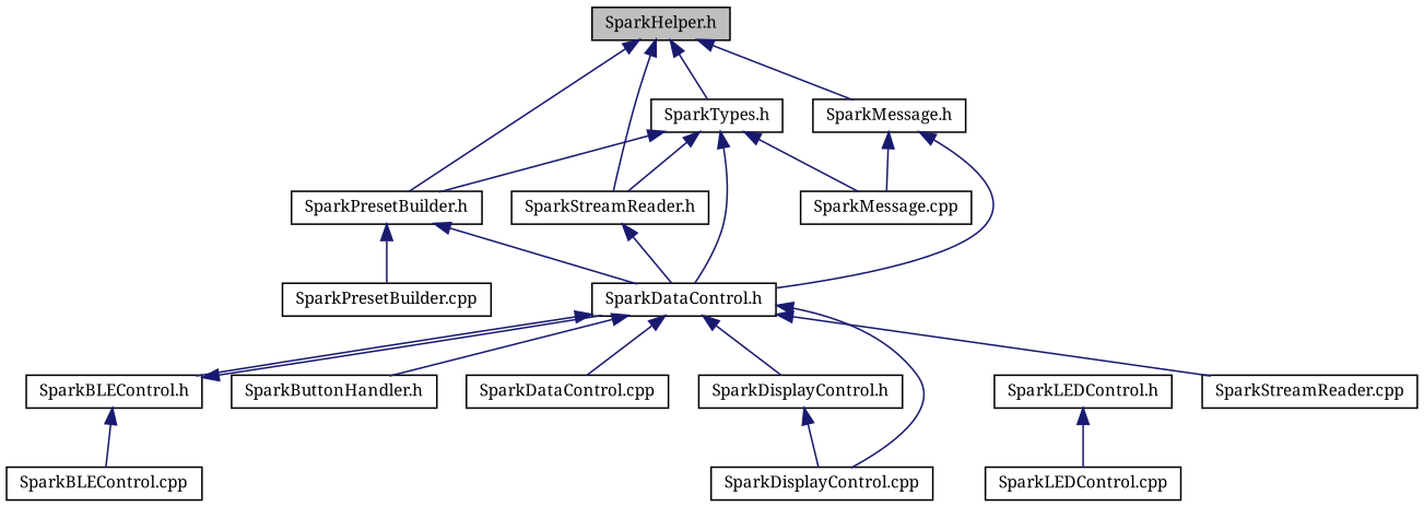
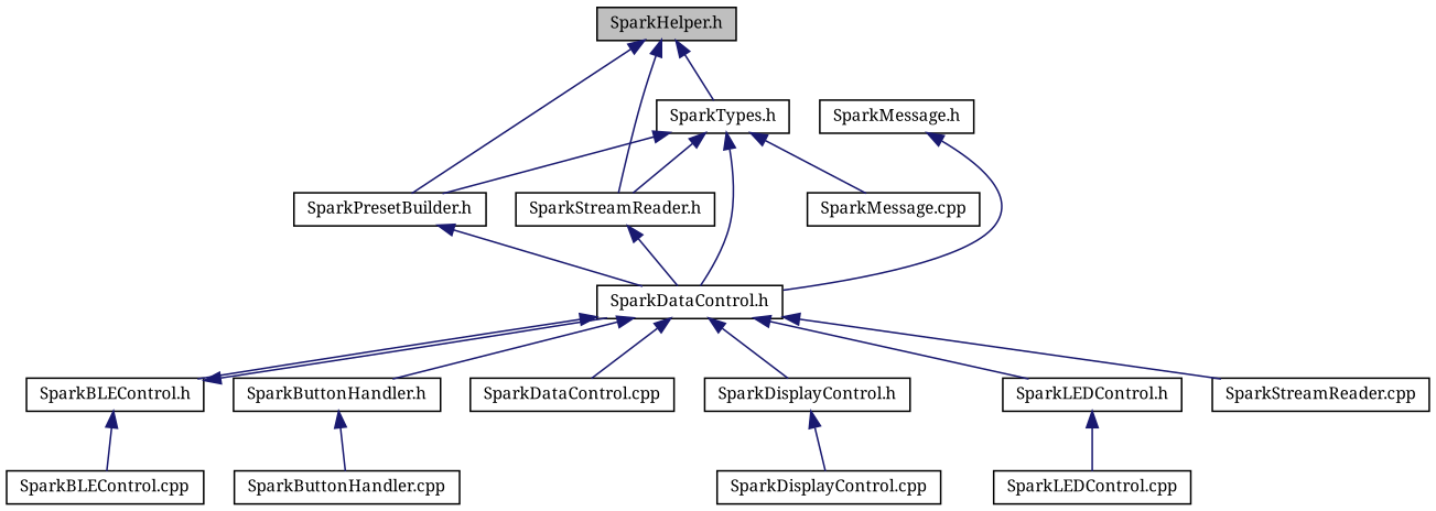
  digraph {
    fontname="Noto Serif"
    node [color=black fillcolor=white fontname="Noto Serif" fontsize=10 shape=record style=filled]
    edge [color=midnightblue dir=back fontname="Noto Serif" fontsize=10 labelfontname=Helvetica labelfontsize=10 style=solid]
    n1 [fillcolor=grey75 fontcolor=black height=0.2 label="SparkHelper.h" width=0.4]
    n2 [height=0.2 label="SparkMessage.h" width=0.4]
    n3 [height=0.2 label="SparkPresetBuilder.h" width=0.4]
    n4 [height=0.2 label="SparkStreamReader.h" width=0.4]
    n5 [height=0.2 label="SparkTypes.h" width=0.4]
    n6 [height=0.2 label="SparkDataControl.h" width=0.4]
    n7 [height=0.2 label="SparkMessage.cpp" width=0.4]
-   n8 [height=0.2 label="SparkPresetBuilder.cpp" width=0.4]
    n9 [height=0.2 label="SparkBLEControl.h" width=0.4]
    n10 [height=0.2 label="SparkButtonHandler.h" width=0.4]
    n11 [height=0.2 label="SparkDataControl.cpp" width=0.4]
    n12 [height=0.2 label="SparkDisplayControl.h" width=0.4]
    n13 [height=0.2 label="SparkLEDControl.h" width=0.4]
    n14 [height=0.2 label="SparkStreamReader.cpp" width=0.4]
    n15 [height=0.2 label="SparkBLEControl.cpp" width=0.4]
+   n16 [height=0.2 label="SparkButtonHandler.cpp" width=0.4]
    n17 [height=0.2 label="SparkDisplayControl.cpp" width=0.4]
    n18 [height=0.2 label="SparkLEDControl.cpp" width=0.4]
-   n1 -> n2
    n1 -> n3
    n1 -> n4
    n1 -> n5
    n2 -> n6
-   n2 -> n7
    n3 -> n6
-   n3 -> n8
    n4 -> n6
    n5 -> n3
    n5 -> n4
    n5 -> n6
    n5 -> n7
    n6 -> n9
    n6 -> n10
    n6 -> n11
    n6 -> n12
-   n6 -> n17
+   n6 -> n13
    n6 -> n14
    n9 -> n6
    n9 -> n15
+   n10 -> n16
    n12 -> n17
    n13 -> n18
  }
